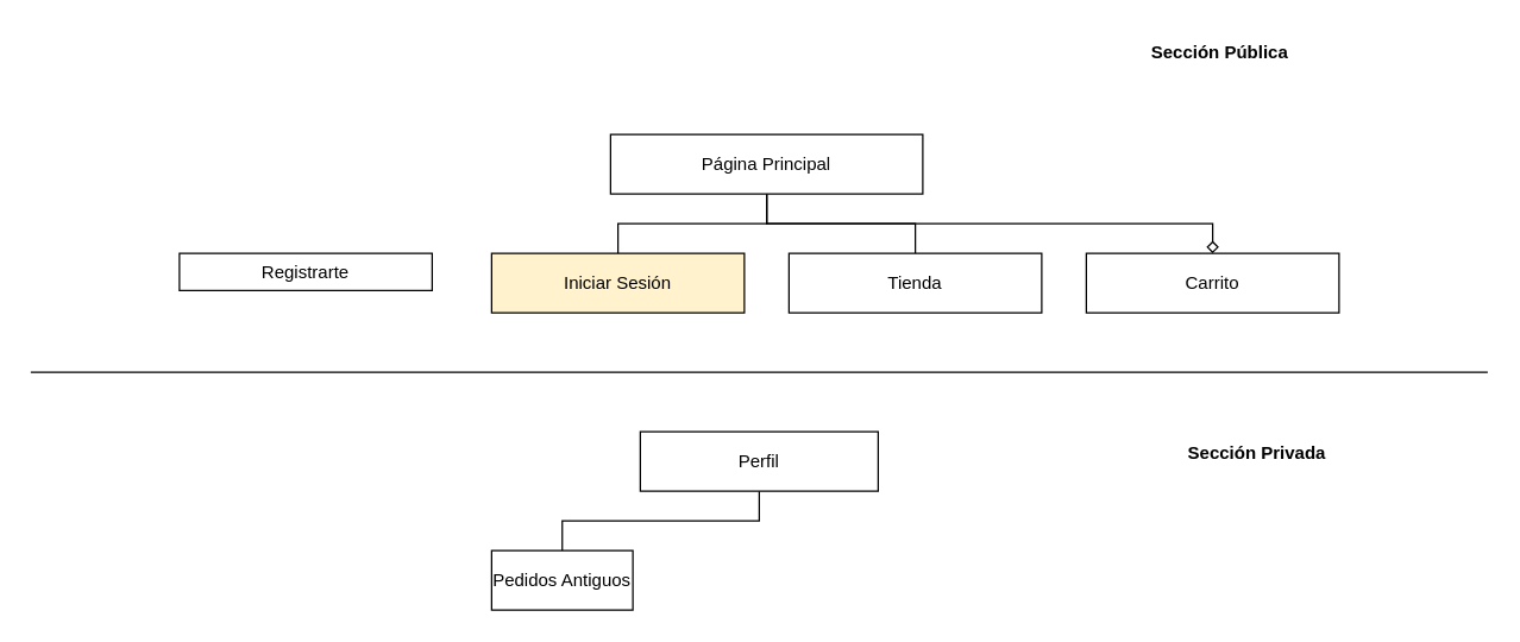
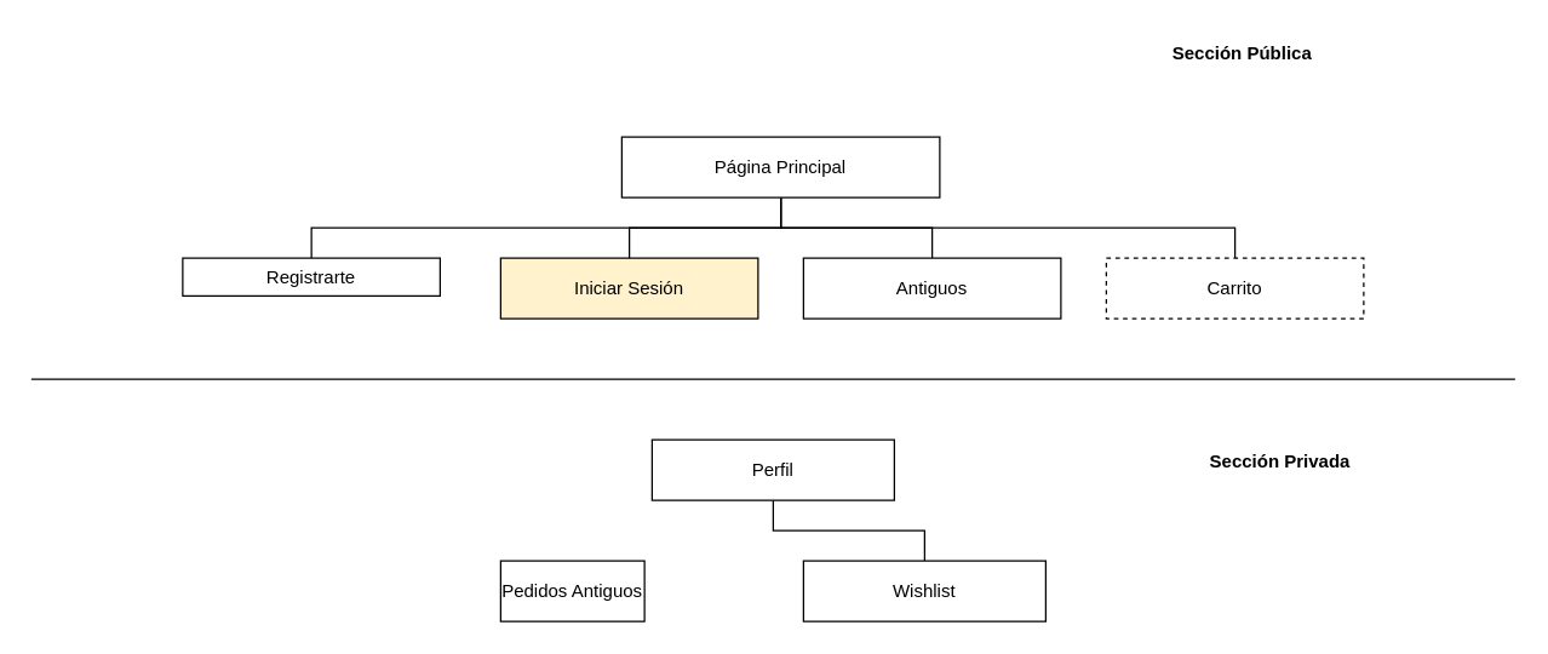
  <mxCell id="0" />
  <mxCell id="1" parent="0" />
  <mxCell id="2" value="" style="rounded=0;orthogonalLoop=1;jettySize=auto;html=1;strokeColor=default;edgeStyle=orthogonalEdgeStyle;endArrow=none;endFill=0;" edge="1" parent="1" source="6" target="9"><mxGeometry relative="1" as="geometry" /></mxCell>
- <mxCell id="3" style="edgeStyle=orthogonalEdgeStyle;rounded=0;orthogonalLoop=1;jettySize=auto;html=1;exitX=0.5;exitY=1;exitDx=0;exitDy=0;endArrow=diamond;endFill=0;" edge="1" parent="1" source="6" target="10"><mxGeometry relative="1" as="geometry" /></mxCell>
+ <mxCell id="3" style="edgeStyle=orthogonalEdgeStyle;rounded=0;orthogonalLoop=1;jettySize=auto;html=1;exitX=0.5;exitY=1;exitDx=0;exitDy=0;endArrow=none;endFill=0;" edge="1" parent="1" source="6" target="10"><mxGeometry relative="1" as="geometry" /></mxCell>
  <mxCell id="4" style="edgeStyle=orthogonalEdgeStyle;rounded=0;orthogonalLoop=1;jettySize=auto;html=1;exitX=0.5;exitY=1;exitDx=0;exitDy=0;entryX=0.5;entryY=0;entryDx=0;entryDy=0;endArrow=none;endFill=0;" edge="1" parent="1" source="6" target="8"><mxGeometry relative="1" as="geometry" /></mxCell>
+ <mxCell id="5" style="edgeStyle=orthogonalEdgeStyle;rounded=0;orthogonalLoop=1;jettySize=auto;html=1;exitX=0.5;exitY=1;exitDx=0;exitDy=0;entryX=0.5;entryY=0;entryDx=0;entryDy=0;endArrow=none;endFill=0;" edge="1" parent="1" source="6" target="7"><mxGeometry relative="1" as="geometry" /></mxCell>
  <mxCell id="6" value="Página Principal" style="rounded=0;whiteSpace=wrap;html=1;" vertex="1" parent="1"><mxGeometry x="410" y="90" width="210" height="40" as="geometry" /></mxCell>
  <mxCell id="7" value="Registrarte" style="rounded=0;whiteSpace=wrap;html=1;" vertex="1" parent="1"><mxGeometry x="120" y="170" width="170" height="25" as="geometry" /></mxCell>
  <mxCell id="8" value="Iniciar Sesión" style="rounded=0;whiteSpace=wrap;html=1;fillColor=#fff2cc;" vertex="1" parent="1"><mxGeometry x="330" y="170" width="170" height="40" as="geometry" /></mxCell>
- <mxCell id="9" value="Tienda" style="rounded=0;whiteSpace=wrap;html=1;" vertex="1" parent="1"><mxGeometry x="530" y="170" width="170" height="40" as="geometry" /></mxCell>
- <mxCell id="10" value="Carrito" style="rounded=0;whiteSpace=wrap;html=1;" vertex="1" parent="1"><mxGeometry x="730" y="170" width="170" height="40" as="geometry" /></mxCell>
+ <mxCell id="9" value="Antiguos" style="rounded=0;whiteSpace=wrap;html=1;" vertex="1" parent="1"><mxGeometry x="530" y="170" width="170" height="40" as="geometry" /></mxCell>
+ <mxCell id="10" value="Carrito" style="rounded=0;whiteSpace=wrap;html=1;dashed=1;" vertex="1" parent="1"><mxGeometry x="730" y="170" width="170" height="40" as="geometry" /></mxCell>
  <mxCell id="11" value="" style="endArrow=none;html=1;rounded=0;" edge="1" parent="1"><mxGeometry width="50" height="50" relative="1" as="geometry"><mxPoint x="20" y="250" as="sourcePoint" /><mxPoint x="1000" y="250" as="targetPoint" /></mxGeometry></mxCell>
  <mxCell id="12" value="&lt;b&gt;Sección Pública&lt;/b&gt;" style="text;html=1;strokeColor=none;fillColor=none;align=center;verticalAlign=middle;whiteSpace=wrap;rounded=0;" vertex="1" parent="1"><mxGeometry x="755" y="20" width="130" height="30" as="geometry" /></mxCell>
- <mxCell id="13" style="edgeStyle=orthogonalEdgeStyle;rounded=0;orthogonalLoop=1;jettySize=auto;html=1;exitX=0.5;exitY=1;exitDx=0;exitDy=0;entryX=0.5;entryY=0;entryDx=0;entryDy=0;endArrow=none;endFill=0;" edge="1" parent="1" source="15" target="17"><mxGeometry relative="1" as="geometry" /></mxCell>
+ <mxCell id="14" style="edgeStyle=orthogonalEdgeStyle;rounded=0;orthogonalLoop=1;jettySize=auto;html=1;exitX=0.5;exitY=1;exitDx=0;exitDy=0;entryX=0.5;entryY=0;entryDx=0;entryDy=0;endArrow=none;endFill=0;" edge="1" parent="1" source="15" target="16"><mxGeometry relative="1" as="geometry" /></mxCell>
  <mxCell id="15" value="Perfil" style="rounded=0;whiteSpace=wrap;html=1;" vertex="1" parent="1"><mxGeometry x="430" y="290" width="160" height="40" as="geometry" /></mxCell>
+ <mxCell id="16" value="Wishlist" style="rounded=0;whiteSpace=wrap;html=1;" vertex="1" parent="1"><mxGeometry x="530" y="370" width="160" height="40" as="geometry" /></mxCell>
  <mxCell id="17" value="Pedidos Antiguos" style="rounded=0;whiteSpace=wrap;html=1;" vertex="1" parent="1"><mxGeometry x="330" y="370" width="95" height="40" as="geometry" /></mxCell>
  <mxCell id="18" value="&lt;b&gt;Sección Privada&lt;/b&gt;" style="text;html=1;strokeColor=none;fillColor=none;align=center;verticalAlign=middle;whiteSpace=wrap;rounded=0;" vertex="1" parent="1"><mxGeometry x="780" y="290" width="130" height="30" as="geometry" /></mxCell>
